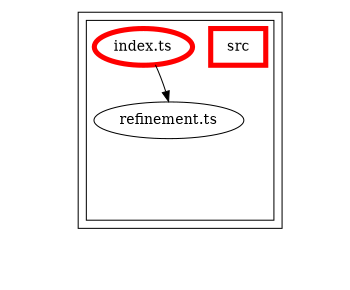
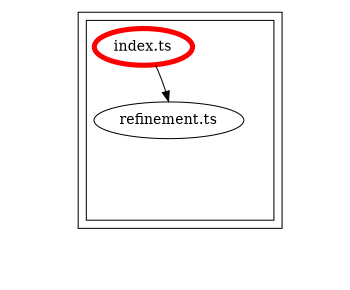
  digraph {
    compound=true
    fontname="DejaVu Serif"
    node [fontname="DejaVu Serif"]
    edge [style=invis fontname="DejaVu Serif"]
    n1 [label="refinement.ts"]
    exit_src [style=invis]
-   n3 [color="#ff0000" label=src penwidth=5 shape=rectangle]
    n4 [color="#ff0000" label="index.ts" penwidth=5]
    "dependency-graph-[object Object]" [style=invis]
    subgraph cluster_1 {
      color="#000000"
      subgraph cluster_2 {
        color="#000000"
        n1
        exit_src
-       n3
        n4
      }
    }
    n1 -> exit_src
    exit_src -> exit_src
    exit_src -> exit_src
    exit_src -> "dependency-graph-[object Object]"
    n4 -> n1
    n4 -> n1 [color=black style=solid]
    n4 -> exit_src
  }
